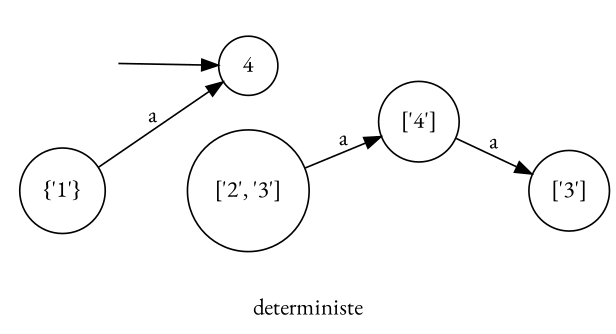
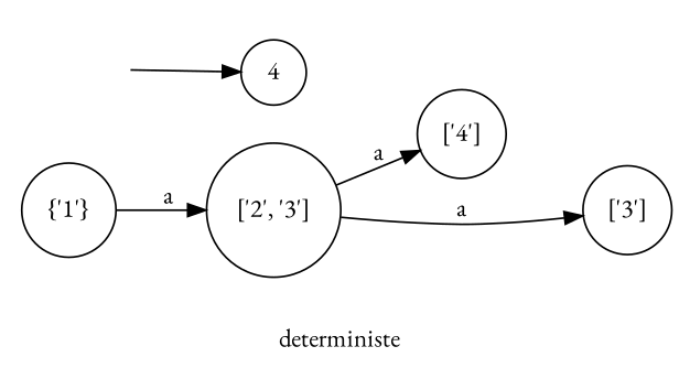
  digraph {
    fontname="EB Garamond"
    label=deterministe
    rankdir=LR
    node [fontname="EB Garamond" shape=circle]
    edge [fontname="EB Garamond"]
    __I__ [style=invis width=0]
    n2 [label=4]
    "{'1'}"
    "['2', '3']"
    "['4']"
    "['3']"
    __I__ -> n2
-   "{'1'}" -> n2 [label=a]
+   "{'1'}" -> "['2', '3']" [label=a]
    "['2', '3']" -> "['4']" [label=a]
-   "['4']" -> "['3']" [label=a]
+   "['2', '3']" -> "['3']" [label=a]
  }
